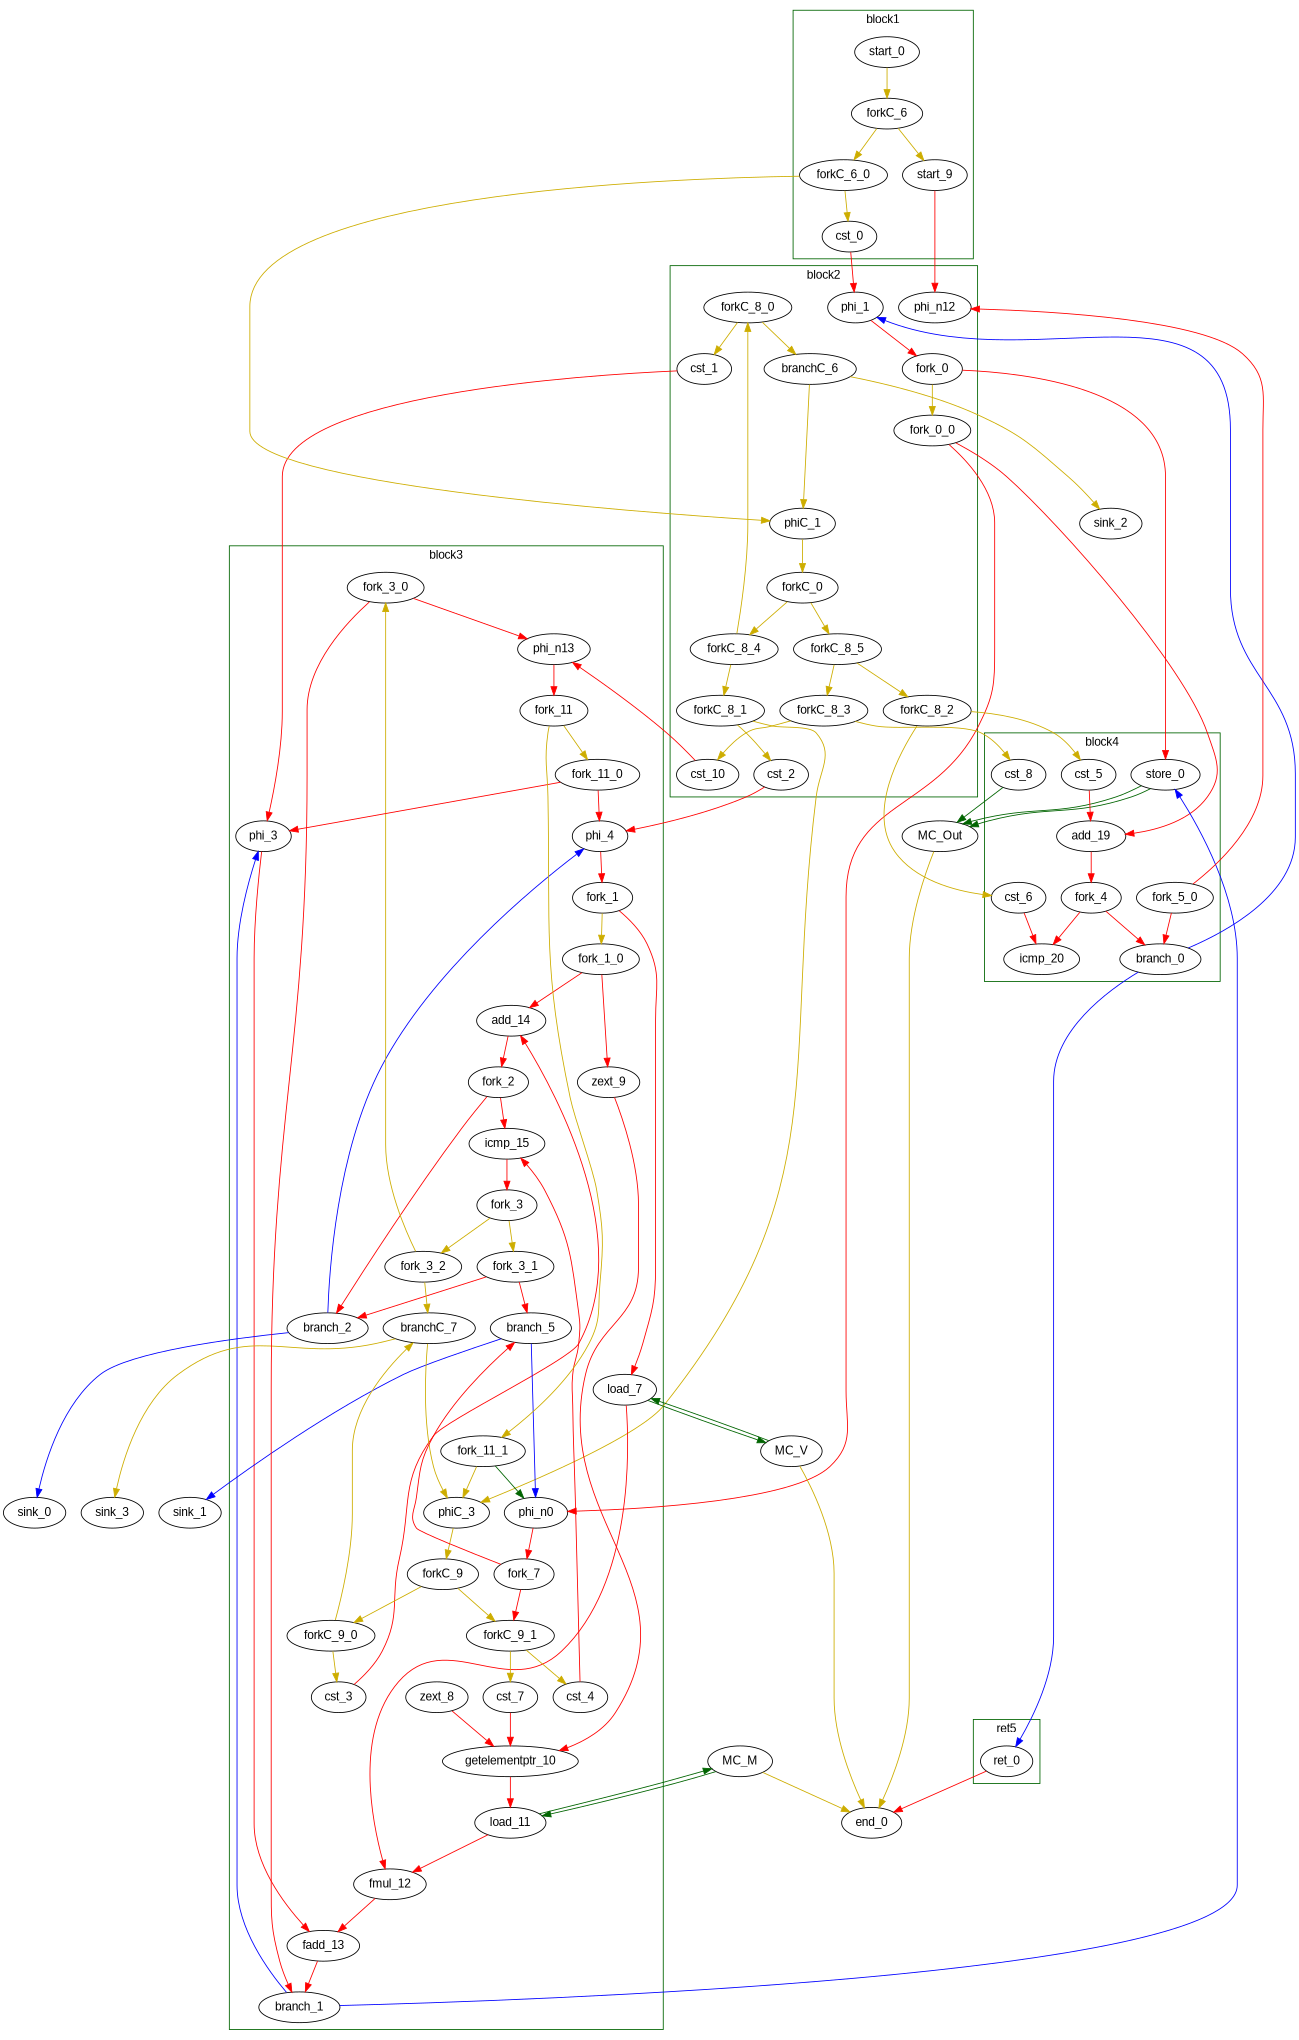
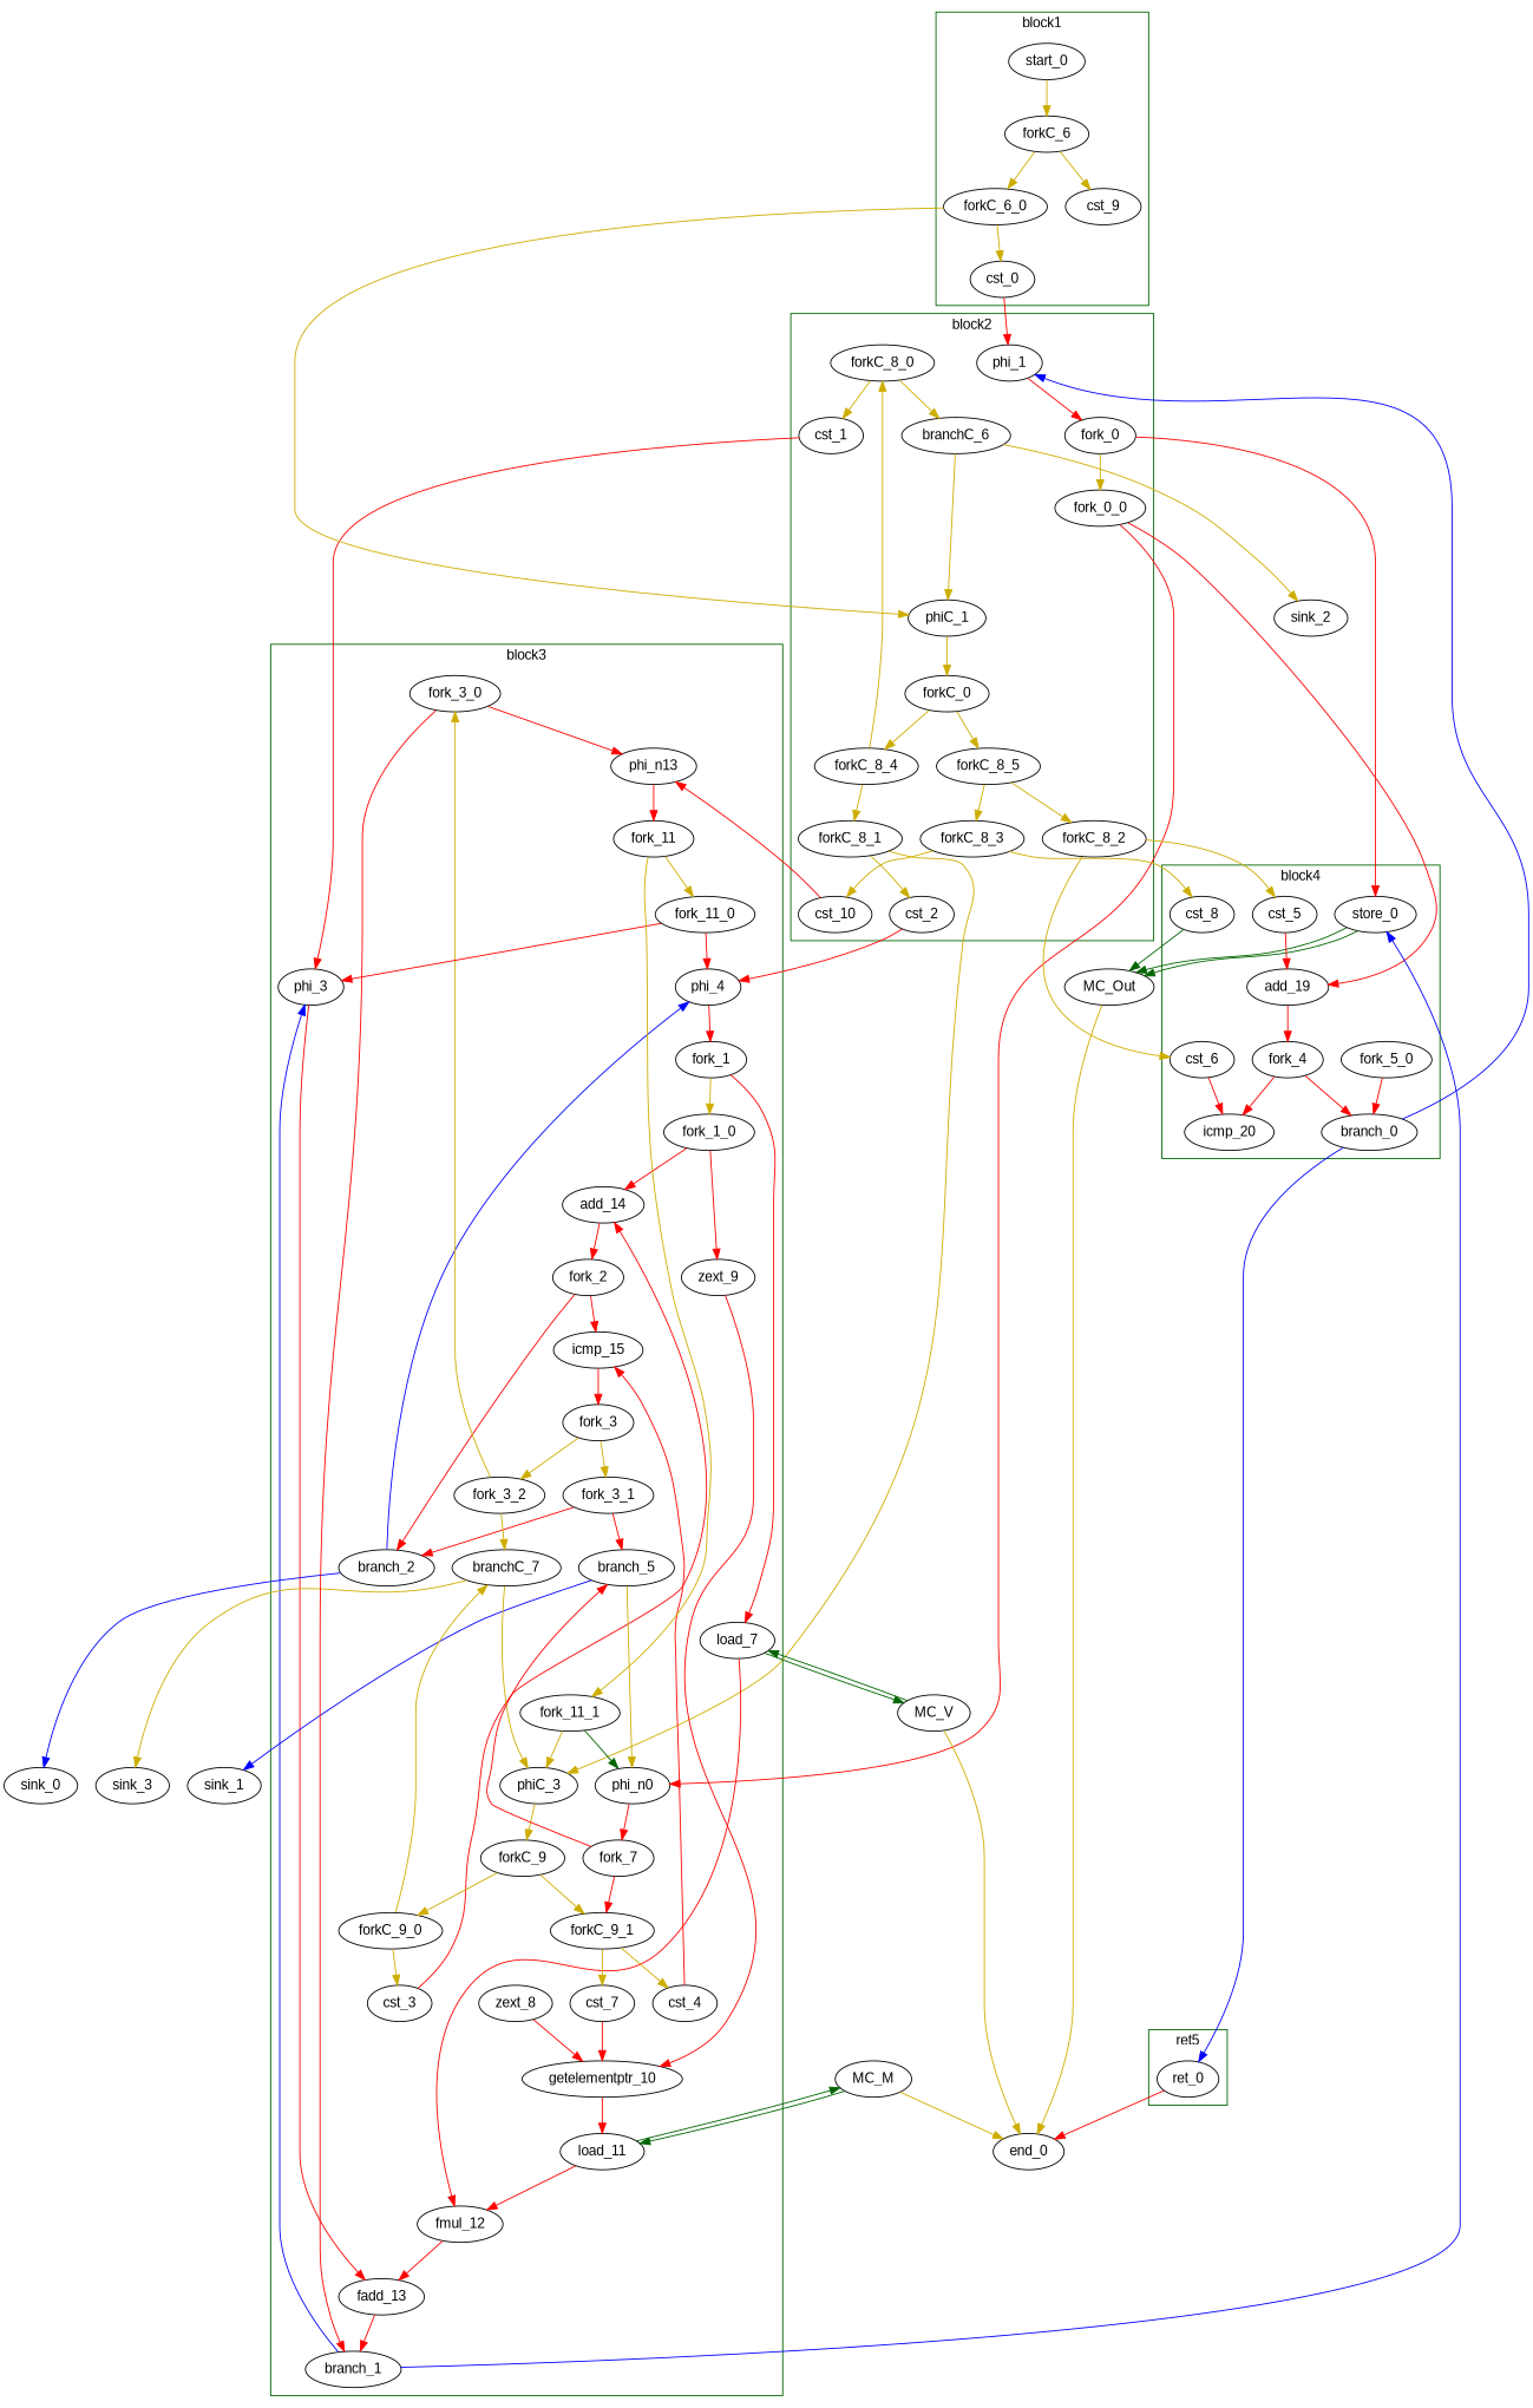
  digraph {
    fontname="Liberation Sans"
    splines=spline
    node [bbID=3 fontname="Liberation Sans" in="in1:32" out="out1:32" tagged=false tagger_id=-1 taggers_num=0 type="fork Bool 2"]
    edge [color=red fontname="Liberation Sans" from=out1 to=in1]
    phi_1 [bbID=2 delay=0.366 in="in1?:1 in2:32 in3:32 " type="mux T"]
    cst_1 [bbID=2 type=Constant value="0x00000000"]
    cst_2 [bbID=2 type=Constant value="0x00000000"]
    phiC_1 [bbID=2 delay=0.166 in="in1?:1 in2:0 in3:0 " out="out1:0" type="mux T"]
-   phi_n12 [bbID=2 delay=0.366 in="in1:32 in2:32 " type=Merge]
    branchC_6 [bbID=2 in="in1:0 in2?:1*i" out="out1+:0 out2-:0" type="branch T"]
    cst_10 [bbID=2 type=Constant value="0x00000000"]
    fork_0_0 [bbID=2 out="out1:32 out2:32"]
    fork_0 [bbID=2 out="out1:32 out2:32"]
    forkC_8_0 [bbID=2 in="in1:0" out="out1:0 out2:0"]
    forkC_8_1 [bbID=2 in="in1:0" out="out1:0 out2:0"]
    forkC_8_2 [bbID=2 in="in1:0" out="out1:0 out2:0"]
    forkC_8_3 [bbID=2 in="in1:0" out="out1:0 out2:0"]
    forkC_8_4 [bbID=2 in="in1:0" out="out1:0 out2:0"]
    forkC_8_5 [bbID=2 in="in1:0" out="out1:0 out2:0"]
    n16 [bbID=2 in="in1:0" label=forkC_0 out="out1:0 out2:0"]
    cst_0 [bbID=1 type=Constant value="0x00000000"]
    start_0 [bbID=1 control=true in="in1:0" out="out1:0" type=Entry]
-   cst_9 [bbID=1 type=Constant value="0x00000000" label=start_9]
+   cst_9 [bbID=1 type=Constant value="0x00000000"]
    forkC_6_0 [bbID=1 in="in1:0" out="out1:0 out2:0"]
    forkC_6 [bbID=1 in="in1:0" out="out1:0 out2:0"]
    phi_3 [delay=0.366 in="in1?:1 in2:32 in3:32 " type="mux T"]
    phi_4 [delay=0.366 in="in1?:1 in2:32 in3:32 " type="mux T"]
    load_7 [II=1 delay=0.000 in="in1:32 in2:32" latency=2 offset=0 op=mc_load_op out="out1:32 out2:32 " portId=0 type=Operator]
    zext_8 [II=1 delay=0.000 in="in1:32 " latency=0 op=zext_op out="out1:32 " type=Operator]
    zext_9 [II=1 delay=0.000 in="in1:32 " latency=0 op=zext_op out="out1:32 " type=Operator]
    getelementptr_10 [II=1 constants=1 delay=2.966 in="in1:32 in2:32 in3:32 " latency=0 op=getelementptr_op out="out1:32 " type=Operator]
    load_11 [II=1 delay=0.000 in="in1:32 in2:32" latency=2 offset=0 op=mc_load_op out="out1:32 out2:32 " portId=0 type=Operator]
    fmul_12 [II=1 delay=0.966 in="in1:32 in2:32 " latency=6 op=fmul_op out="out1:32 " type=Operator]
    fadd_13 [II=1 delay=0.966 in="in1:32 in2:32 " latency=10 op=fadd_op out="out1:32 " type=Operator]
    cst_3 [type=Constant value="0x00000001"]
    add_14 [II=1 delay=1.693 in="in1:32 in2:32 " latency=0 op=add_op out="out1:32 " type=Operator]
    cst_4 [type=Constant value="0x0000001E"]
    icmp_15 [II=1 delay=1.530 in="in1:32 in2:32 " latency=0 op=icmp_ult_op out="out1:1 " type=Operator]
    cst_7 [type=Constant value="0x0000001E"]
    phi_n0 [delay=0.366 in="in1?:1 in2:32 in3:32 " type="mux T"]
    phiC_3 [delay=0.166 in="in1?:1 in2:0 in3:0 " out="out1:0" type="mux T"]
    branch_1 [in="in1:32 in2?:1*i" out="out1+:32 out2-:32" type="branch T"]
    phi_n13 [delay=0.366 in="in1:32 in2:32 " type=Merge]
    branch_2 [in="in1:32 in2?:1*i" out="out1+:32 out2-:32" type="branch T"]
    branch_5 [in="in1:32 in2?:1*i" out="out1+:32 out2-:32" type="branch T"]
    branchC_7 [in="in1:0 in2?:1*i" out="out1+:0 out2-:0" type="branch T"]
    fork_1_0 [out="out1:32 out2:32"]
    fork_1 [out="out1:32 out2:32"]
    fork_2 [out="out1:32 out2:32 "]
    fork_3_0 [out="out1:32 out2:32"]
    fork_3_1 [out="out1:32 out2:32"]
    fork_3_2 [out="out1:32 out2:32"]
    fork_3 [out="out1:32 out2:32"]
    fork_7 [out="out1:32 out2:32 "]
    forkC_9_0 [in="in1:0" out="out1:0 out2:0"]
    forkC_9_1 [in="in1:0" out="out1:0 out2:0"]
    forkC_9 [in="in1:0" out="out1:0 out2:0"]
    fork_11_0 [out="out1:32 out2:32"]
    fork_11_1 [out="out1:32 out2:32"]
    fork_11 [out="out1:32 out2:32"]
    store_0 [II=1 bbID=4 delay=0.000 in="in1:32 in2:32 " latency=0 offset=0 op=mc_store_op out="out1:32 out2:32 " portId=0 type=Operator]
    cst_5 [bbID=4 type=Constant value="0x00000001"]
    add_19 [II=1 bbID=4 delay=1.693 in="in1:32 in2:32 " latency=0 op=add_op out="out1:32 " type=Operator]
    cst_6 [bbID=4 type=Constant value="0x0000001E"]
    icmp_20 [II=1 bbID=4 delay=1.530 in="in1:32 in2:32 " latency=0 op=icmp_ult_op out="out1:1 " type=Operator]
    cst_8 [bbID=4 type=Constant value="0x00000001"]
    branch_0 [bbID=4 in="in1:32 in2?:1*i" out="out1+:32 out2-:32" type="branch T"]
    fork_4 [bbID=4 out="out1:32 out2:32 "]
    fork_5_0 [bbID=4 out="out1:32 out2:32"]
    ret_0 [II=1 bbID=5 delay=0.000 in="in1:32 " latency=0 op=ret_op out="out1:32 " type=Operator]
    sink_2 [bbID=0 in="in1:0" type=Sink out="" tagged="" tagger_id="" taggers_num=""]
    MC_V [bbID=0 bbcount=0 in="in1:32*l0a " ldcount=1 memory=V out="out1:32*l0d out2:0*e " stcount=0 type=MC tagged="" tagger_id="" taggers_num=""]
    MC_M [bbID=0 bbcount=0 in="in1:32*l0a " ldcount=1 memory=M out="out1:32*l0d out2:0*e " stcount=0 type=MC tagged="" tagger_id="" taggers_num=""]
    sink_0 [bbID=0 type=Sink out="" tagged="" tagger_id="" taggers_num=""]
    sink_1 [bbID=0 type=Sink out="" tagged="" tagger_id="" taggers_num=""]
    sink_3 [bbID=0 in="in1:0" type=Sink out="" tagged="" tagger_id="" taggers_num=""]
    MC_Out [bbID=0 bbcount=1 in="in1:32*c0 in2:32*s0a in3:32*s0d " ldcount=0 memory=Out out="out1:0*e " stcount=1 type=MC tagged="" tagger_id="" taggers_num=""]
    end_0 [bbID=0 in="in1:0*e in2:0*e in3:0*e  in4:32 " type=Exit tagged="" tagger_id="" taggers_num=""]
    subgraph cluster_1 {
      color=darkgreen
      label=block2
      phi_1
      cst_1
      cst_2
      phiC_1
-     phi_n12
      branchC_6
      cst_10
      fork_0_0
      fork_0
      forkC_8_0
      forkC_8_1
      forkC_8_2
      forkC_8_3
      forkC_8_4
      forkC_8_5
      n16
    }
    subgraph cluster_2 {
      color=darkgreen
      label=block1
      cst_0
      start_0
      cst_9
      forkC_6_0
      forkC_6
    }
    subgraph cluster_3 {
      color=darkgreen
      label=block3
      phi_3
      phi_4
      load_7
      zext_8
      zext_9
      getelementptr_10
      load_11
      fmul_12
      fadd_13
      cst_3
      add_14
      cst_4
      icmp_15
      cst_7
      phi_n0
      phiC_3
      branch_1
      phi_n13
      branch_2
      branch_5
      branchC_7
      fork_1_0
      fork_1
      fork_2
      fork_3_0
      fork_3_1
      fork_3_2
      fork_3
      fork_7
      forkC_9_0
      forkC_9_1
      forkC_9
      fork_11_0
      fork_11_1
      fork_11
    }
    subgraph cluster_4 {
      color=darkgreen
      label=block4
      store_0
      cst_5
      add_19
      cst_6
      icmp_20
      cst_8
      branch_0
      fork_4
      fork_5_0
    }
    subgraph cluster_5 {
      color=darkgreen
      label=ret5
      ret_0
    }
    phi_1 -> fork_0
    cst_1 -> phi_3 [to=in2]
    cst_2 -> phi_4 [to=in2]
    phiC_1 -> n16 [color=gold3]
    branchC_6 -> phiC_1 [color=gold3 from=out2 minlen=3 to=in3]
    branchC_6 -> sink_2 [color=gold3 minlen=3]
    cst_10 -> phi_n13
    fork_0_0 -> phi_n0 [to=in2]
    fork_0_0 -> add_19 [from=out2]
    fork_0 -> fork_0_0 [color=gold3 from=out2]
    fork_0 -> store_0 [to=in2]
    forkC_8_0 -> cst_1 [color=gold3]
    forkC_8_0 -> branchC_6 [color=gold3 from=out2]
    forkC_8_1 -> cst_2 [color=gold3]
    forkC_8_1 -> phiC_3 [color=gold3 from=out2 to=in2]
    forkC_8_2 -> cst_5 [color=gold3]
    forkC_8_2 -> cst_6 [color=gold3 from=out2]
    forkC_8_3 -> cst_10 [color=gold3 from=out2]
    forkC_8_3 -> cst_8 [color=gold3]
    forkC_8_4 -> forkC_8_0 [color=gold3]
    forkC_8_4 -> forkC_8_1 [color=gold3 from=out2]
    forkC_8_5 -> forkC_8_2 [color=gold3]
    forkC_8_5 -> forkC_8_3 [color=gold3 from=out2]
    n16 -> forkC_8_4 [color=gold3]
    n16 -> forkC_8_5 [color=gold3 from=out2]
    cst_0 -> phi_1 [to=in2]
    start_0 -> forkC_6 [color=gold3]
-   cst_9 -> phi_n12
    forkC_6_0 -> phiC_1 [color=gold3 from=out2 to=in2]
    forkC_6_0 -> cst_0 [color=gold3]
    forkC_6 -> cst_9 [color=gold3]
    forkC_6 -> forkC_6_0 [color=gold3 from=out2]
    phi_3 -> fadd_13
    phi_4 -> fork_1
    load_7 -> fmul_12
    load_7 -> MC_V [color=darkgreen from=out2 mem_address=true]
    zext_8 -> getelementptr_10
    zext_9 -> getelementptr_10 [to=in2]
    getelementptr_10 -> load_11 [to=in2]
    load_11 -> fmul_12 [to=in2]
    load_11 -> MC_M [color=darkgreen from=out2 mem_address=true]
    fmul_12 -> fadd_13 [to=in2]
    fadd_13 -> branch_1
    cst_3 -> add_14 [to=in2]
    add_14 -> fork_2
    cst_4 -> icmp_15 [to=in2]
    icmp_15 -> fork_3
    cst_7 -> getelementptr_10 [to=in3]
    phi_n0 -> fork_7
    phiC_3 -> forkC_9 [color=gold3]
    branch_1 -> phi_3 [color=blue from=out2 minlen=3 to=in3]
    branch_1 -> store_0 [color=blue minlen=3]
    phi_n13 -> fork_11
    branch_2 -> phi_4 [color=blue from=out2 minlen=3 to=in3]
    branch_2 -> sink_0 [color=blue minlen=3]
-   branch_5 -> phi_n0 [color=blue from=out2 minlen=3 to=in3]
+   branch_5 -> phi_n0 [color=gold3 from=out2 minlen=3 to=in3]
    branch_5 -> sink_1 [color=blue minlen=3]
    branchC_7 -> phiC_3 [color=gold3 from=out2 minlen=3 to=in3]
    branchC_7 -> sink_3 [color=gold3 minlen=3]
    fork_1_0 -> zext_9
    fork_1_0 -> add_14 [from=out2]
    fork_1 -> load_7 [to=in2]
    fork_1 -> fork_1_0 [color=gold3 from=out2]
    fork_2 -> icmp_15
    fork_2 -> branch_2 [from=out2]
    fork_3_0 -> branch_1 [to=in2]
    fork_3_0 -> phi_n13 [from=out2 to=in2]
    fork_3_1 -> branch_2 [to=in2]
    fork_3_1 -> branch_5 [from=out2 to=in2]
    fork_3_2 -> branchC_7 [color=gold3 to=in2]
    fork_3_2 -> fork_3_0 [color=gold3 from=out2]
    fork_3 -> fork_3_1 [color=gold3]
    fork_3 -> fork_3_2 [color=gold3 from=out2]
    fork_7 -> branch_5 [from=out2]
    fork_7 -> forkC_9_1
    forkC_9_0 -> cst_3 [color=gold3]
    forkC_9_0 -> branchC_7 [color=gold3 from=out2]
    forkC_9_1 -> cst_4 [color=gold3]
    forkC_9_1 -> cst_7 [color=gold3 from=out2]
    forkC_9 -> forkC_9_0 [color=gold3]
    forkC_9 -> forkC_9_1 [color=gold3 from=out2]
    fork_11_0 -> phi_3
    fork_11_0 -> phi_4 [from=out2]
    fork_11_1 -> phi_n0 [color=darkgreen]
    fork_11_1 -> phiC_3 [color=gold3 from=out2]
    fork_11 -> fork_11_0 [color=gold3]
    fork_11 -> fork_11_1 [color=gold3 from=out2]
    store_0 -> MC_Out [color=darkgreen from=out2 mem_address=true to=in2]
    store_0 -> MC_Out [color=darkgreen mem_address=false to=in3]
    cst_5 -> add_19 [to=in2]
    add_19 -> fork_4
    cst_6 -> icmp_20 [to=in2]
    cst_8 -> MC_Out [color=darkgreen]
    branch_0 -> phi_1 [color=blue from=out2 minlen=3 to=in3]
    branch_0 -> ret_0 [color=blue minlen=3]
    fork_4 -> icmp_20
    fork_4 -> branch_0 [from=out2]
-   fork_5_0 -> phi_n12 [from=out2 to=in2]
    fork_5_0 -> branch_0 [to=in2]
    ret_0 -> end_0 [to=in4]
    MC_V -> load_7 [color=darkgreen mem_address=false]
    MC_V -> end_0 [color=gold3 from=out2]
    MC_M -> load_11 [color=darkgreen mem_address=false]
    MC_M -> end_0 [color=gold3 from=out2 to=in2]
    MC_Out -> end_0 [color=gold3 to=in3]
  }
